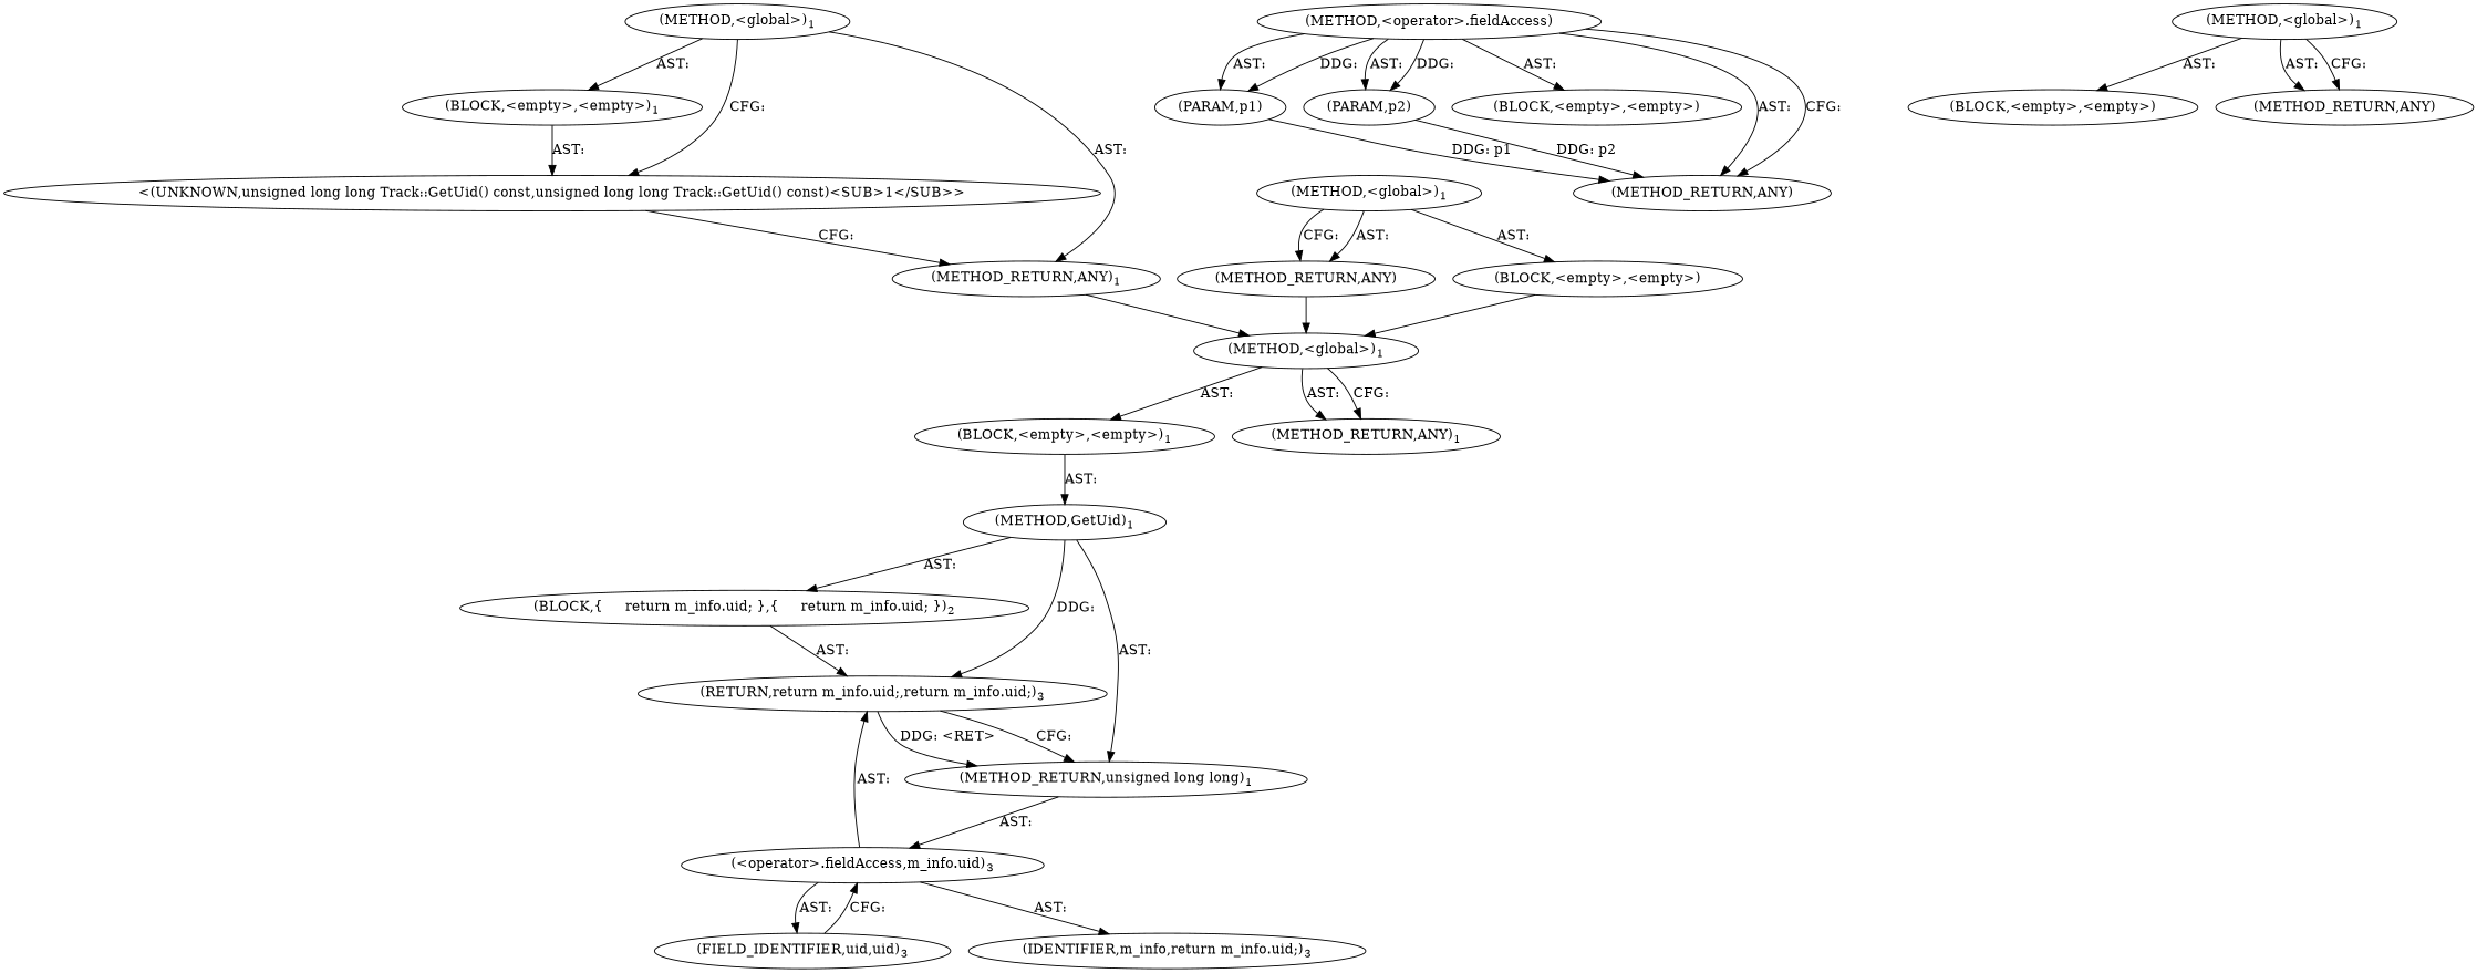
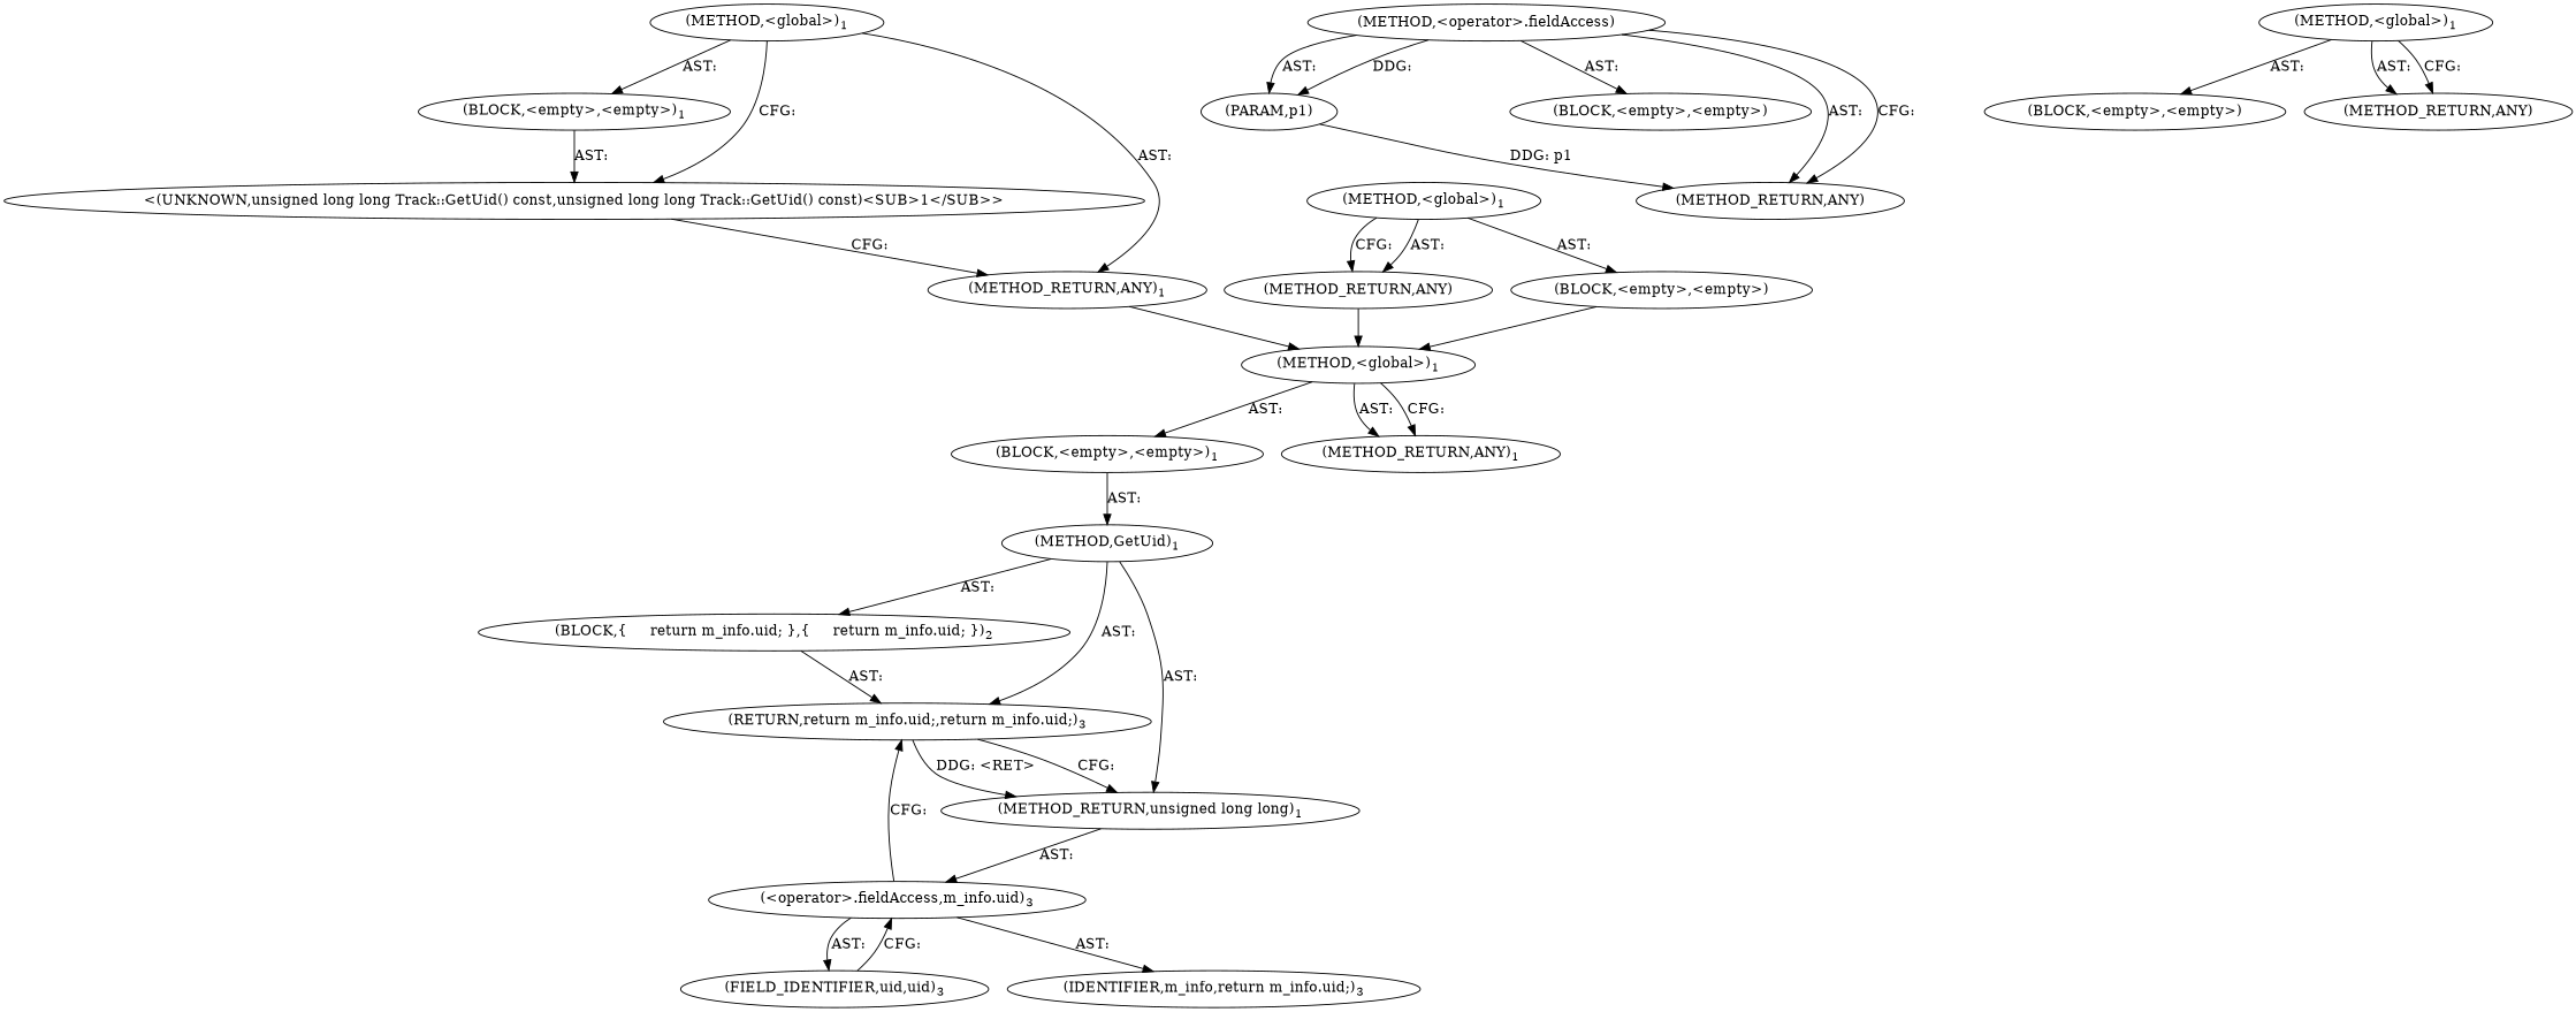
  digraph {
    n1 [label=<(METHOD,&lt;global&gt;)<SUB>1</SUB>>]
    n2 [label=<(BLOCK,&lt;empty&gt;,&lt;empty&gt;)<SUB>1</SUB>>]
    n3 [label=<(METHOD_RETURN,ANY)<SUB>1</SUB>>]
    n4 [label=<(METHOD,GetUid)<SUB>1</SUB>>]
    n5 [label=<(BLOCK,{     return m_info.uid; },{     return m_info.uid; })<SUB>2</SUB>>]
    n6 [label=<(RETURN,return m_info.uid;,return m_info.uid;)<SUB>3</SUB>>]
    n7 [label=<(METHOD_RETURN,unsigned long long)<SUB>1</SUB>>]
    n8 [label=<(FIELD_IDENTIFIER,uid,uid)<SUB>3</SUB>>]
    n9 [label=<(&lt;operator&gt;.fieldAccess,m_info.uid)<SUB>3</SUB>>]
    n10 [label=<(IDENTIFIER,m_info,return m_info.uid;)<SUB>3</SUB>>]
    n11 [label=<(METHOD,&lt;operator&gt;.fieldAccess)>]
    n12 [label=<(PARAM,p1)>]
-   n13 [label=<(PARAM,p2)>]
    n14 [label=<(BLOCK,&lt;empty&gt;,&lt;empty&gt;)>]
    n15 [label=<(METHOD_RETURN,ANY)>]
    n16 [label=<(METHOD,&lt;global&gt;)<SUB>1</SUB>>]
    n17 [label=<(BLOCK,&lt;empty&gt;,&lt;empty&gt;)>]
    n18 [label=<(METHOD_RETURN,ANY)>]
    n19 [label=<(METHOD,&lt;global&gt;)<SUB>1</SUB>>]
    n20 [label=<(BLOCK,&lt;empty&gt;,&lt;empty&gt;)<SUB>1</SUB>>]
    n21 [label="<(UNKNOWN,unsigned long long Track::GetUid() const,unsigned long long Track::GetUid() const)<SUB>1</SUB>>"]
    n22 [label=<(METHOD_RETURN,ANY)<SUB>1</SUB>>]
    n23 [label=<(METHOD,&lt;global&gt;)<SUB>1</SUB>>]
    n24 [label=<(BLOCK,&lt;empty&gt;,&lt;empty&gt;)>]
    n25 [label=<(METHOD_RETURN,ANY)>]
    n1 -> n2 [label="AST: "]
    n1 -> n3 [label="AST: "]
    n1 -> n3 [label="CFG: "]
    n2 -> n4 [label="AST: "]
    n4 -> n5 [label="AST: "]
-   n4 -> n6 [label="DDG: "]
+   n4 -> n6 [label="AST: "]
    n4 -> n7 [label="AST: "]
    n5 -> n6 [label="AST: "]
    n6 -> n7 [label="CFG: "]
    n6 -> n7 [label="DDG: &lt;RET&gt;"]
    n7 -> n9 [label="AST: "]
    n8 -> n9 [label="CFG: "]
-   n9 -> n6 [label="AST: "]
+   n9 -> n6 [label="CFG: "]
    n9 -> n8 [label="AST: "]
    n9 -> n10 [label="AST: "]
    n11 -> n12 [label="AST: "]
    n11 -> n12 [label="DDG: "]
-   n11 -> n13 [label="AST: "]
-   n11 -> n13 [label="DDG: "]
    n11 -> n14 [label="AST: "]
    n11 -> n15 [label="AST: "]
    n11 -> n15 [label="CFG: "]
    n12 -> n15 [label="DDG: p1"]
-   n13 -> n15 [label="DDG: p2"]
    n16 -> n17 [label="AST: "]
    n16 -> n18 [label="AST: "]
    n16 -> n18 [label="CFG: "]
    n19 -> n20 [label="AST: "]
    n19 -> n21 [label="CFG: "]
    n19 -> n22 [label="AST: "]
    n20 -> n21 [label="AST: "]
    n21 -> n22 [label="CFG: "]
    n22 -> n1
    n23 -> n24 [label="AST: "]
    n23 -> n25 [label="AST: "]
    n23 -> n25 [label="CFG: "]
    n24 -> n1
    n25 -> n1
  }
